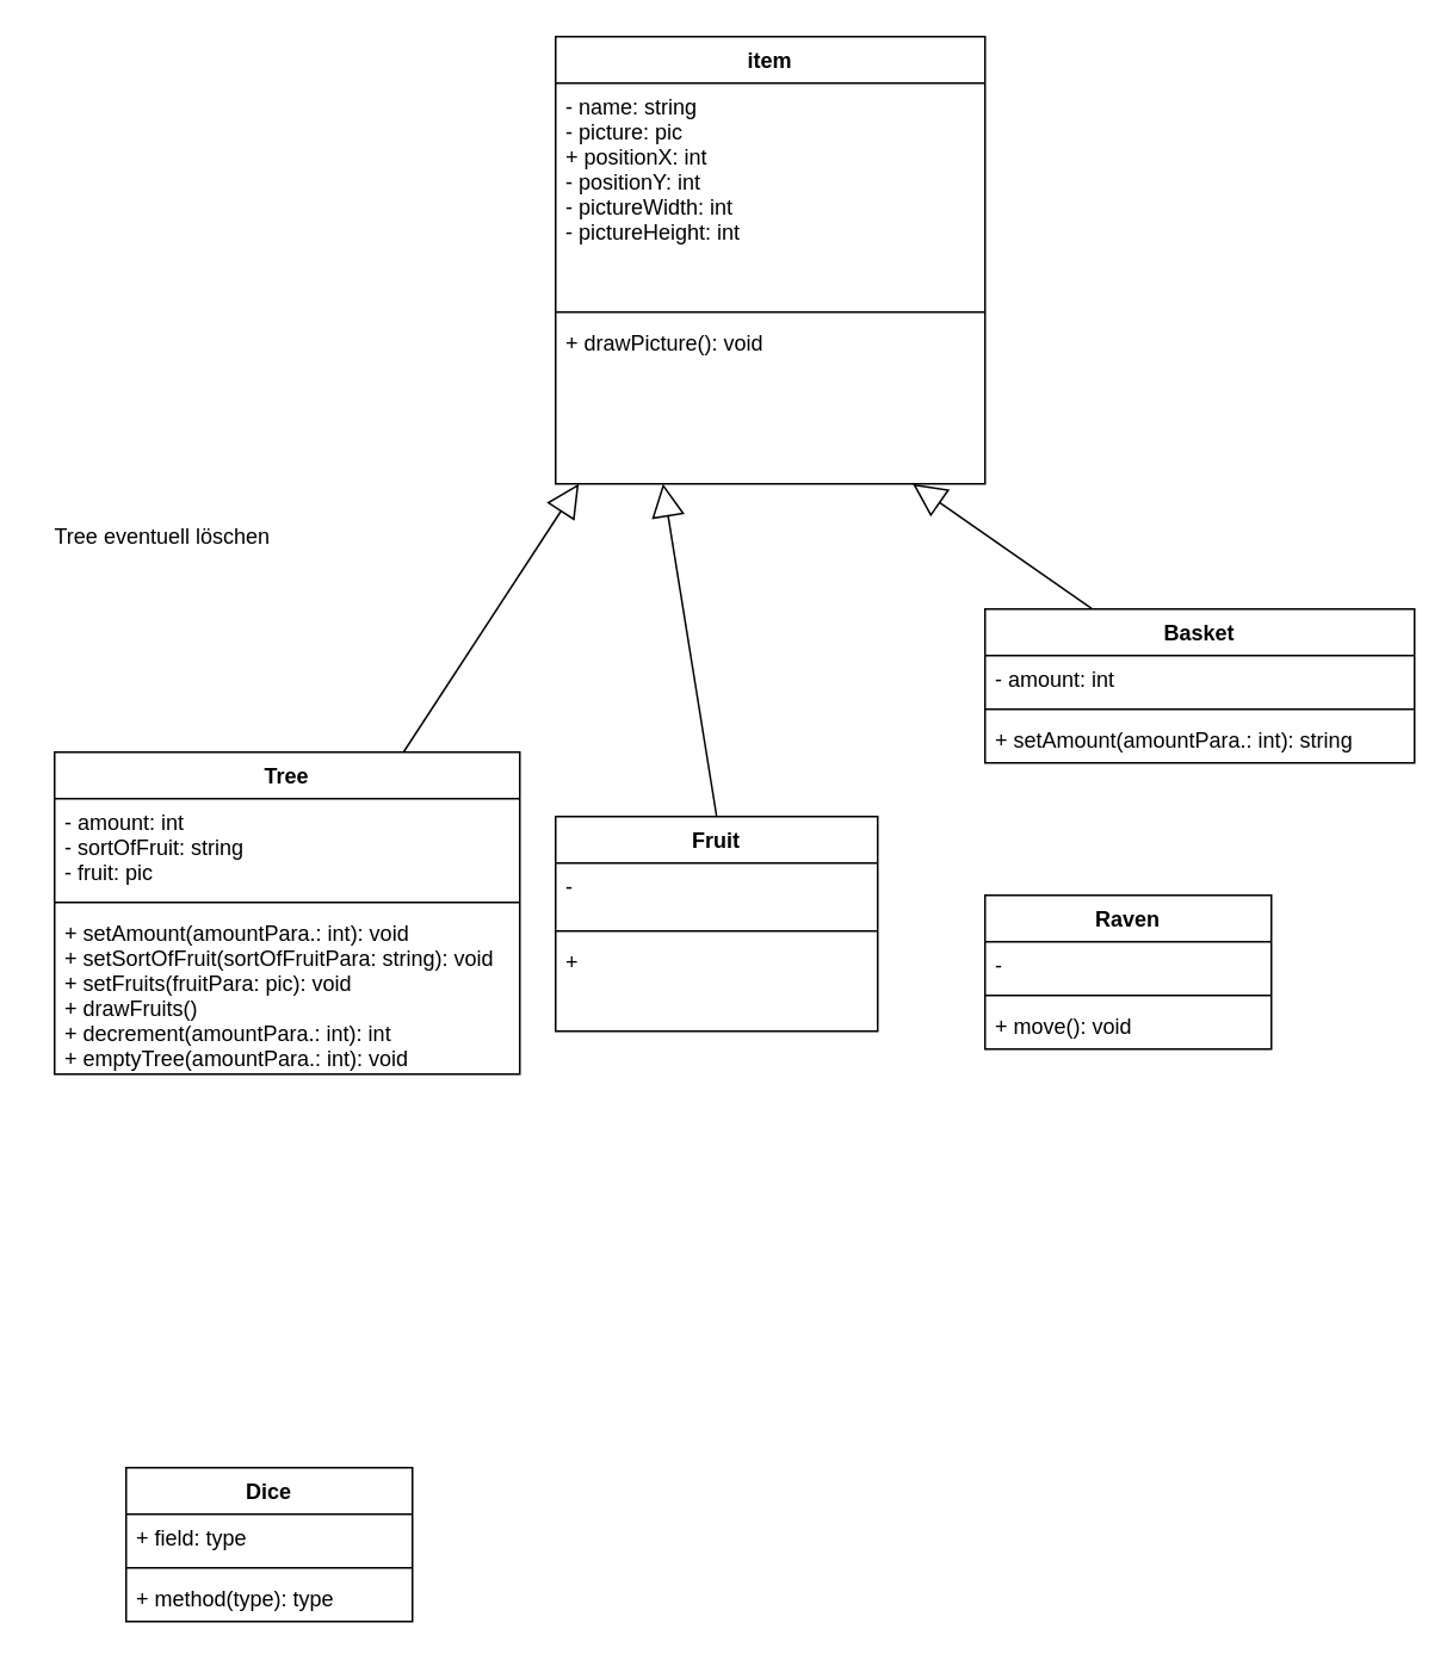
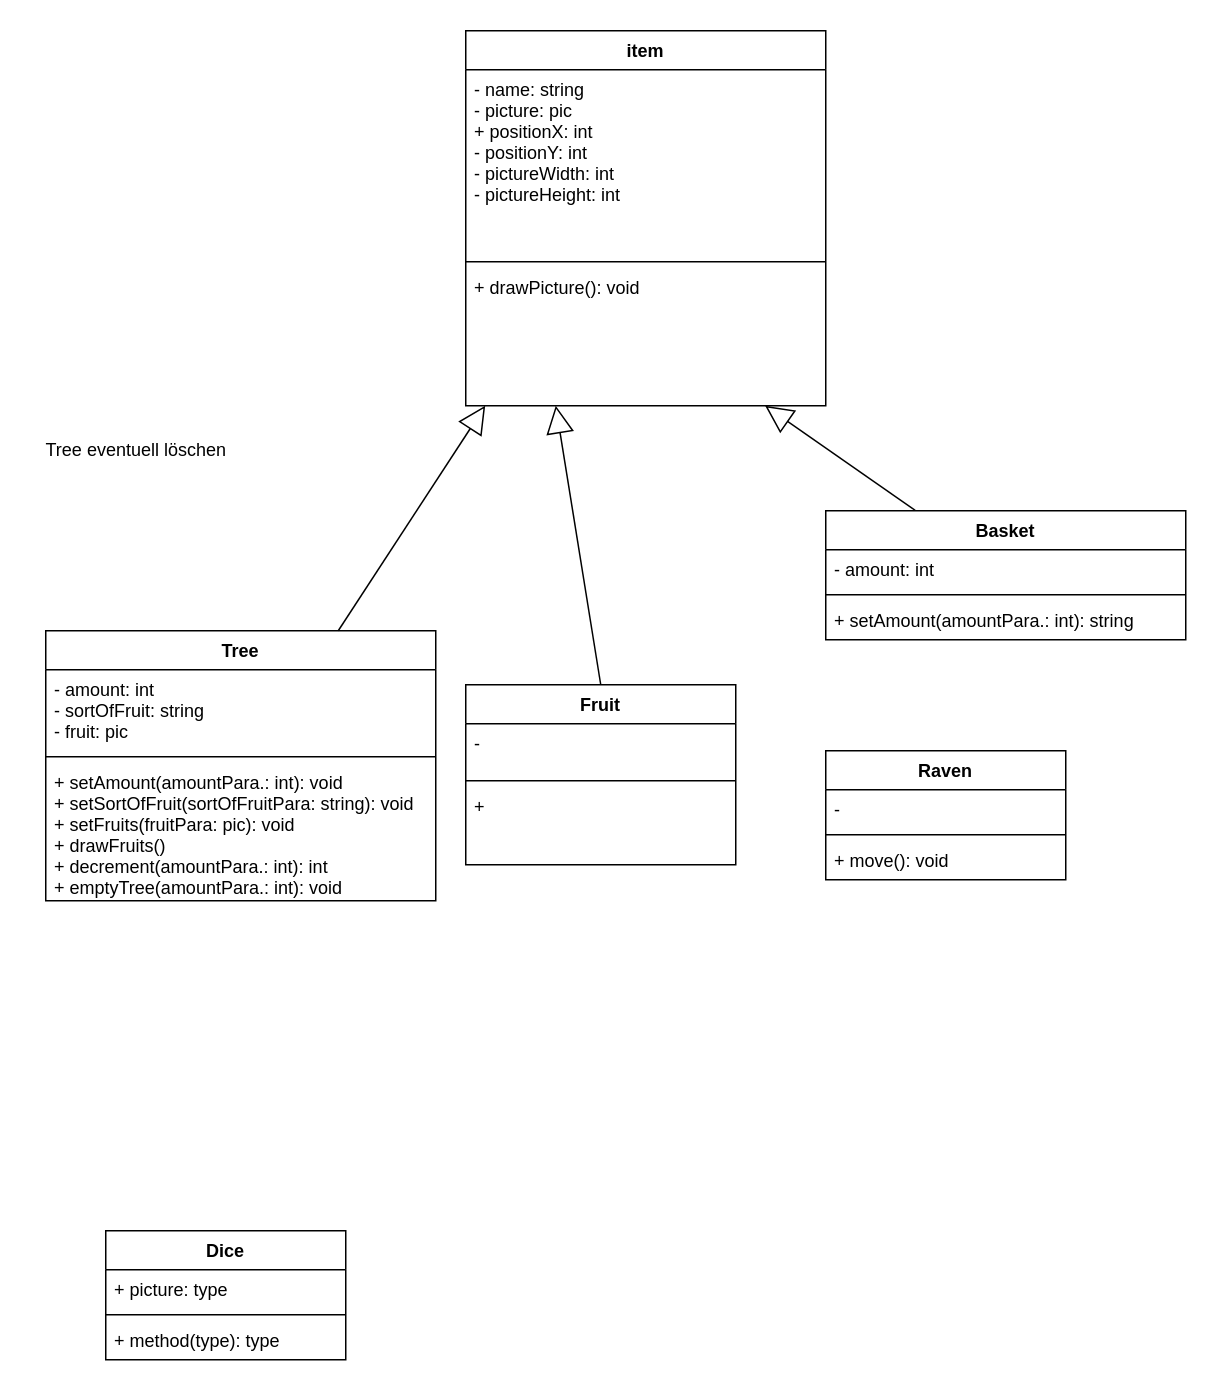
  <mxCell id="0" />
  <mxCell id="1" parent="0" />
  <mxCell id="2" value="item" style="swimlane;fontStyle=1;align=center;verticalAlign=top;childLayout=stackLayout;horizontal=1;startSize=26;horizontalStack=0;resizeParent=1;resizeParentMax=0;resizeLast=0;collapsible=1;marginBottom=0;" parent="1" vertex="1"><mxGeometry x="310" y="20" width="240" height="250" as="geometry" /></mxCell>
  <mxCell id="3" value="- name: string&#10;- picture: pic&#10;+ positionX: int&#10;- positionY: int&#10;- pictureWidth: int&#10;- pictureHeight: int" style="text;strokeColor=none;fillColor=none;align=left;verticalAlign=top;spacingLeft=4;spacingRight=4;overflow=hidden;rotatable=0;points=[[0,0.5],[1,0.5]];portConstraint=eastwest;" parent="2" vertex="1"><mxGeometry y="26" width="240" height="124" as="geometry" /></mxCell>
  <mxCell id="4" value="" style="line;strokeWidth=1;fillColor=none;align=left;verticalAlign=middle;spacingTop=-1;spacingLeft=3;spacingRight=3;rotatable=0;labelPosition=right;points=[];portConstraint=eastwest;" parent="2" vertex="1"><mxGeometry y="150" width="240" height="8" as="geometry" /></mxCell>
  <mxCell id="5" value="+ drawPicture(): void" style="text;strokeColor=none;fillColor=none;align=left;verticalAlign=top;spacingLeft=4;spacingRight=4;overflow=hidden;rotatable=0;points=[[0,0.5],[1,0.5]];portConstraint=eastwest;" parent="2" vertex="1"><mxGeometry y="158" width="240" height="92" as="geometry" /></mxCell>
  <mxCell id="6" value="Fruit" style="swimlane;fontStyle=1;align=center;verticalAlign=top;childLayout=stackLayout;horizontal=1;startSize=26;horizontalStack=0;resizeParent=1;resizeParentMax=0;resizeLast=0;collapsible=1;marginBottom=0;" parent="1" vertex="1"><mxGeometry x="310" y="456" width="180" height="120" as="geometry" /></mxCell>
  <mxCell id="7" value="- " style="text;strokeColor=none;fillColor=none;align=left;verticalAlign=top;spacingLeft=4;spacingRight=4;overflow=hidden;rotatable=0;points=[[0,0.5],[1,0.5]];portConstraint=eastwest;" parent="6" vertex="1"><mxGeometry y="26" width="180" height="34" as="geometry" /></mxCell>
  <mxCell id="8" value="" style="line;strokeWidth=1;fillColor=none;align=left;verticalAlign=middle;spacingTop=-1;spacingLeft=3;spacingRight=3;rotatable=0;labelPosition=right;points=[];portConstraint=eastwest;" parent="6" vertex="1"><mxGeometry y="60" width="180" height="8" as="geometry" /></mxCell>
  <mxCell id="9" value="+" style="text;strokeColor=none;fillColor=none;align=left;verticalAlign=top;spacingLeft=4;spacingRight=4;overflow=hidden;rotatable=0;points=[[0,0.5],[1,0.5]];portConstraint=eastwest;" parent="6" vertex="1"><mxGeometry y="68" width="180" height="52" as="geometry" /></mxCell>
  <mxCell id="10" value="Tree" style="swimlane;fontStyle=1;align=center;verticalAlign=top;childLayout=stackLayout;horizontal=1;startSize=26;horizontalStack=0;resizeParent=1;resizeParentMax=0;resizeLast=0;collapsible=1;marginBottom=0;" parent="1" vertex="1"><mxGeometry x="30" y="420" width="260" height="180" as="geometry" /></mxCell>
  <mxCell id="11" value="- amount: int&#10;- sortOfFruit: string&#10;- fruit: pic" style="text;strokeColor=none;fillColor=none;align=left;verticalAlign=top;spacingLeft=4;spacingRight=4;overflow=hidden;rotatable=0;points=[[0,0.5],[1,0.5]];portConstraint=eastwest;" parent="10" vertex="1"><mxGeometry y="26" width="260" height="54" as="geometry" /></mxCell>
  <mxCell id="12" value="" style="line;strokeWidth=1;fillColor=none;align=left;verticalAlign=middle;spacingTop=-1;spacingLeft=3;spacingRight=3;rotatable=0;labelPosition=right;points=[];portConstraint=eastwest;" parent="10" vertex="1"><mxGeometry y="80" width="260" height="8" as="geometry" /></mxCell>
  <mxCell id="13" value="+ setAmount(amountPara.: int): void&#10;+ setSortOfFruit(sortOfFruitPara: string): void&#10;+ setFruits(fruitPara: pic): void&#10;+ drawFruits()&#10;+ decrement(amountPara.: int): int&#10;+ emptyTree(amountPara.: int): void" style="text;strokeColor=none;fillColor=none;align=left;verticalAlign=top;spacingLeft=4;spacingRight=4;overflow=hidden;rotatable=0;points=[[0,0.5],[1,0.5]];portConstraint=eastwest;" parent="10" vertex="1"><mxGeometry y="88" width="260" height="92" as="geometry" /></mxCell>
  <mxCell id="14" value="" style="endArrow=block;endSize=16;endFill=0;html=1;rounded=0;exitX=0.5;exitY=0;exitDx=0;exitDy=0;entryX=0.25;entryY=1;entryDx=0;entryDy=0;" parent="1" source="6" target="2" edge="1"><mxGeometry width="160" relative="1" as="geometry"><mxPoint x="270" y="160" as="sourcePoint" /><mxPoint x="430" y="160" as="targetPoint" /></mxGeometry></mxCell>
  <mxCell id="15" value="" style="endArrow=block;endSize=16;endFill=0;html=1;rounded=0;exitX=0.75;exitY=0;exitDx=0;exitDy=0;entryX=0.054;entryY=1;entryDx=0;entryDy=0;entryPerimeter=0;" parent="1" source="10" target="5" edge="1"><mxGeometry width="160" relative="1" as="geometry"><mxPoint x="270" y="470" as="sourcePoint" /><mxPoint x="330" y="200" as="targetPoint" /></mxGeometry></mxCell>
  <mxCell id="16" style="rounded=0;orthogonalLoop=1;jettySize=auto;html=1;exitX=0.25;exitY=0;exitDx=0;exitDy=0;entryX=0.832;entryY=1.001;entryDx=0;entryDy=0;entryPerimeter=0;endArrow=block;endFill=0;endSize=16;" parent="1" source="17" target="5" edge="1"><mxGeometry relative="1" as="geometry" /></mxCell>
  <mxCell id="17" value="Basket" style="swimlane;fontStyle=1;align=center;verticalAlign=top;childLayout=stackLayout;horizontal=1;startSize=26;horizontalStack=0;resizeParent=1;resizeParentMax=0;resizeLast=0;collapsible=1;marginBottom=0;" parent="1" vertex="1"><mxGeometry x="550" y="340" width="240" height="86" as="geometry" /></mxCell>
  <mxCell id="18" value="- amount: int" style="text;strokeColor=none;fillColor=none;align=left;verticalAlign=top;spacingLeft=4;spacingRight=4;overflow=hidden;rotatable=0;points=[[0,0.5],[1,0.5]];portConstraint=eastwest;" parent="17" vertex="1"><mxGeometry y="26" width="240" height="26" as="geometry" /></mxCell>
  <mxCell id="19" value="" style="line;strokeWidth=1;fillColor=none;align=left;verticalAlign=middle;spacingTop=-1;spacingLeft=3;spacingRight=3;rotatable=0;labelPosition=right;points=[];portConstraint=eastwest;" parent="17" vertex="1"><mxGeometry y="52" width="240" height="8" as="geometry" /></mxCell>
  <mxCell id="20" value="+ setAmount(amountPara.: int): string" style="text;strokeColor=none;fillColor=none;align=left;verticalAlign=top;spacingLeft=4;spacingRight=4;overflow=hidden;rotatable=0;points=[[0,0.5],[1,0.5]];portConstraint=eastwest;" parent="17" vertex="1"><mxGeometry y="60" width="240" height="26" as="geometry" /></mxCell>
  <mxCell id="21" value="Raven" style="swimlane;fontStyle=1;align=center;verticalAlign=top;childLayout=stackLayout;horizontal=1;startSize=26;horizontalStack=0;resizeParent=1;resizeParentMax=0;resizeLast=0;collapsible=1;marginBottom=0;" parent="1" vertex="1"><mxGeometry x="550" y="500" width="160" height="86" as="geometry" /></mxCell>
  <mxCell id="22" value="-" style="text;strokeColor=none;fillColor=none;align=left;verticalAlign=top;spacingLeft=4;spacingRight=4;overflow=hidden;rotatable=0;points=[[0,0.5],[1,0.5]];portConstraint=eastwest;" parent="21" vertex="1"><mxGeometry y="26" width="160" height="26" as="geometry" /></mxCell>
  <mxCell id="23" value="" style="line;strokeWidth=1;fillColor=none;align=left;verticalAlign=middle;spacingTop=-1;spacingLeft=3;spacingRight=3;rotatable=0;labelPosition=right;points=[];portConstraint=eastwest;" parent="21" vertex="1"><mxGeometry y="52" width="160" height="8" as="geometry" /></mxCell>
  <mxCell id="24" value="+ move(): void" style="text;strokeColor=none;fillColor=none;align=left;verticalAlign=top;spacingLeft=4;spacingRight=4;overflow=hidden;rotatable=0;points=[[0,0.5],[1,0.5]];portConstraint=eastwest;" parent="21" vertex="1"><mxGeometry y="60" width="160" height="26" as="geometry" /></mxCell>
  <mxCell id="25" value="Dice" style="swimlane;fontStyle=1;align=center;verticalAlign=top;childLayout=stackLayout;horizontal=1;startSize=26;horizontalStack=0;resizeParent=1;resizeParentMax=0;resizeLast=0;collapsible=1;marginBottom=0;" parent="1" vertex="1"><mxGeometry x="70" y="820" width="160" height="86" as="geometry" /></mxCell>
- <mxCell id="26" value="+ field: type" style="text;strokeColor=none;fillColor=none;align=left;verticalAlign=top;spacingLeft=4;spacingRight=4;overflow=hidden;rotatable=0;points=[[0,0.5],[1,0.5]];portConstraint=eastwest;" parent="25" vertex="1"><mxGeometry y="26" width="160" height="26" as="geometry" /></mxCell>
+ <mxCell id="26" value="+ picture: type" style="text;strokeColor=none;fillColor=none;align=left;verticalAlign=top;spacingLeft=4;spacingRight=4;overflow=hidden;rotatable=0;points=[[0,0.5],[1,0.5]];portConstraint=eastwest;" parent="25" vertex="1"><mxGeometry y="26" width="160" height="26" as="geometry" /></mxCell>
  <mxCell id="27" value="" style="line;strokeWidth=1;fillColor=none;align=left;verticalAlign=middle;spacingTop=-1;spacingLeft=3;spacingRight=3;rotatable=0;labelPosition=right;points=[];portConstraint=eastwest;" parent="25" vertex="1"><mxGeometry y="52" width="160" height="8" as="geometry" /></mxCell>
  <mxCell id="28" value="+ method(type): type" style="text;strokeColor=none;fillColor=none;align=left;verticalAlign=top;spacingLeft=4;spacingRight=4;overflow=hidden;rotatable=0;points=[[0,0.5],[1,0.5]];portConstraint=eastwest;" parent="25" vertex="1"><mxGeometry y="60" width="160" height="26" as="geometry" /></mxCell>
  <mxCell id="29" value="Tree eventuell löschen" style="text;html=1;align=center;verticalAlign=middle;resizable=0;points=[];autosize=1;strokeColor=none;fillColor=none;" parent="1" vertex="1"><mxGeometry x="20" y="290" width="140" height="20" as="geometry" /></mxCell>
